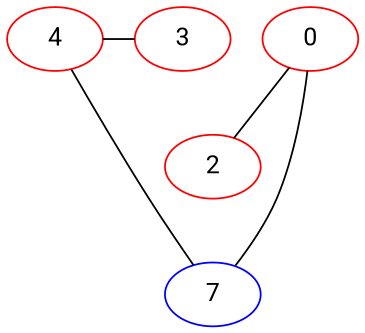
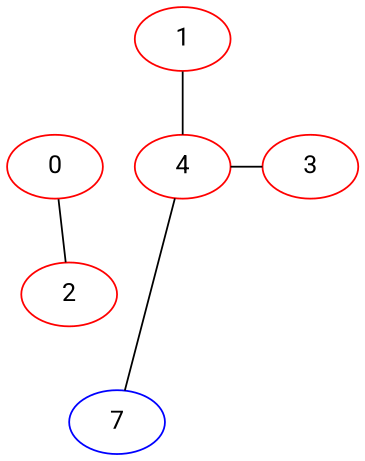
  graph {
    fontname=Roboto
    node [color=red fontname=Roboto]
    edge [fontname=Roboto]
    4
    3
    n3 [label=0]
    7 [color=blue]
    2
+   1
    subgraph sub_1 {
      rank=same
      4
      3
      n3
    }
    subgraph sub_2 {
      rank=max
      7
    }
    4 -- 3
    n3 -- 2
    7 -- 4
-   7 -- n3
    2 -- 7 [style=invis]
+   1 -- 4
  }
